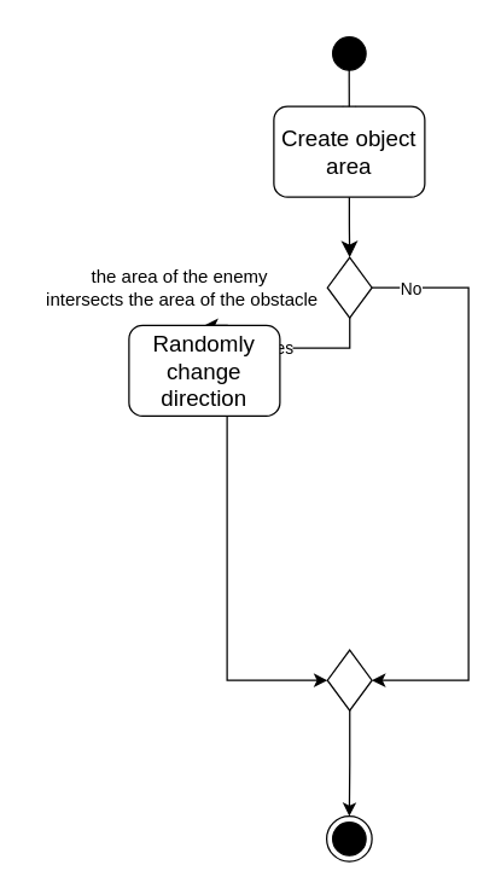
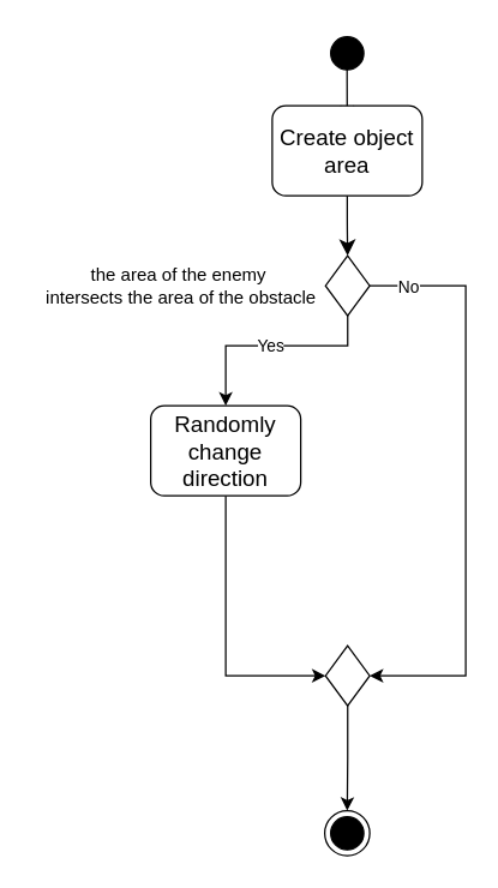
  <mxCell id="0" />
  <mxCell id="1" parent="0" />
  <mxCell id="2" value="" style="ellipse;html=1;shape=endState;fillColor=#000000;labelBackgroundColor=none;fontSize=14;fontColor=#000000;" parent="1" vertex="1"><mxGeometry x="216" y="540" width="30" height="30" as="geometry" /></mxCell>
  <mxCell id="3" value="" style="ellipse;html=1;shape=startState;fillColor=#000000;labelBackgroundColor=none;fontSize=14;fontColor=#000000;" parent="1" vertex="1"><mxGeometry x="216" y="20" width="30" height="30" as="geometry" /></mxCell>
  <mxCell id="4" value="" style="edgeStyle=orthogonalEdgeStyle;html=1;verticalAlign=bottom;endArrow=open;endSize=8;fontSize=14;fontColor=#000000;exitX=0.496;exitY=0.802;exitDx=0;exitDy=0;exitPerimeter=0;" parent="1" source="3" edge="1"><mxGeometry relative="1" as="geometry"><mxPoint x="231" y="80" as="targetPoint" /></mxGeometry></mxCell>
  <mxCell id="5" value="&lt;font style=&quot;font-size: 15px&quot;&gt;Create object area&lt;/font&gt;" style="rounded=1;whiteSpace=wrap;html=1;labelBackgroundColor=none;strokeColor=#000000;fontSize=15;fontColor=#000000;" parent="1" vertex="1"><mxGeometry x="181" y="70" width="100" height="60" as="geometry" /></mxCell>
  <mxCell id="6" value="" style="edgeStyle=orthogonalEdgeStyle;html=1;verticalAlign=bottom;endArrow=classic;endSize=8;fontSize=14;fontColor=#000000;exitX=0.5;exitY=1;exitDx=0;exitDy=0;endFill=1;entryX=0.5;entryY=0;entryDx=0;entryDy=0;" parent="1" source="5" target="10" edge="1"><mxGeometry relative="1" as="geometry"><mxPoint x="231" y="158" as="targetPoint" /><mxPoint x="231" y="128" as="sourcePoint" /><Array as="points" /></mxGeometry></mxCell>
  <mxCell id="7" value="Yes" style="edgeStyle=orthogonalEdgeStyle;rounded=0;orthogonalLoop=1;jettySize=auto;html=1;entryX=0.5;entryY=0;entryDx=0;entryDy=0;" parent="1" source="10" target="13" edge="1"><mxGeometry relative="1" as="geometry"><mxPoint x="60" y="340" as="targetPoint" /><Array as="points"><mxPoint x="231" y="230" /><mxPoint x="150" y="230" /></Array></mxGeometry></mxCell>
  <mxCell id="8" style="edgeStyle=orthogonalEdgeStyle;rounded=0;orthogonalLoop=1;jettySize=auto;html=1;exitX=1;exitY=0.5;exitDx=0;exitDy=0;entryX=1;entryY=0.5;entryDx=0;entryDy=0;" parent="1" source="10" target="15" edge="1"><mxGeometry relative="1" as="geometry"><mxPoint x="269" y="430" as="targetPoint" /><Array as="points"><mxPoint x="310" y="190" /><mxPoint x="310" y="450" /></Array></mxGeometry></mxCell>
  <mxCell id="9" value="No" style="edgeLabel;html=1;align=center;verticalAlign=middle;resizable=0;points=[];" parent="8" vertex="1" connectable="0"><mxGeometry x="-0.873" relative="1" as="geometry"><mxPoint as="offset" /></mxGeometry></mxCell>
  <mxCell id="10" value="" style="rhombus;whiteSpace=wrap;html=1;labelBackgroundColor=none;strokeColor=#000000;strokeWidth=1;fontSize=14;fontColor=#000000;" parent="1" vertex="1"><mxGeometry x="216.5" y="170" width="29.5" height="40" as="geometry" /></mxCell>
  <mxCell id="11" value="the area of the enemy&amp;nbsp;&lt;br&gt;&lt;span&gt;intersects the area of the obstacle&lt;/span&gt;" style="text;html=1;align=center;verticalAlign=middle;resizable=0;points=[];autosize=1;" parent="1" vertex="1"><mxGeometry x="20" y="175" width="200" height="30" as="geometry" /></mxCell>
  <mxCell id="12" style="edgeStyle=orthogonalEdgeStyle;rounded=0;orthogonalLoop=1;jettySize=auto;html=1;endArrow=classic;endFill=1;entryX=0;entryY=0.5;entryDx=0;entryDy=0;" parent="1" source="13" target="15" edge="1"><mxGeometry relative="1" as="geometry"><mxPoint x="229.97" y="420" as="targetPoint" /><Array as="points"><mxPoint x="150" y="450" /></Array></mxGeometry></mxCell>
- <mxCell id="13" value="&lt;font style=&quot;font-size: 15px&quot;&gt;Randomly change direction&lt;/font&gt;" style="rounded=1;whiteSpace=wrap;html=1;labelBackgroundColor=none;strokeColor=#000000;fontSize=15;fontColor=#000000;" parent="1" vertex="1"><mxGeometry x="85" y="215" width="100" height="60" as="geometry" /></mxCell>
+ <mxCell id="13" value="&lt;font style=&quot;font-size: 15px&quot;&gt;Randomly change direction&lt;/font&gt;" style="rounded=1;whiteSpace=wrap;html=1;labelBackgroundColor=none;strokeColor=#000000;fontSize=15;fontColor=#000000;" parent="1" vertex="1"><mxGeometry x="100" y="270" width="100" height="60" as="geometry" /></mxCell>
  <mxCell id="14" style="edgeStyle=orthogonalEdgeStyle;rounded=0;orthogonalLoop=1;jettySize=auto;html=1;entryX=0.5;entryY=0;entryDx=0;entryDy=0;" edge="1" parent="1" source="15" target="2"><mxGeometry relative="1" as="geometry" /></mxCell>
  <mxCell id="15" value="" style="rhombus;whiteSpace=wrap;html=1;labelBackgroundColor=none;strokeColor=#000000;strokeWidth=1;fontSize=14;fontColor=#000000;" vertex="1" parent="1"><mxGeometry x="216.5" y="430" width="29.5" height="40" as="geometry" /></mxCell>
